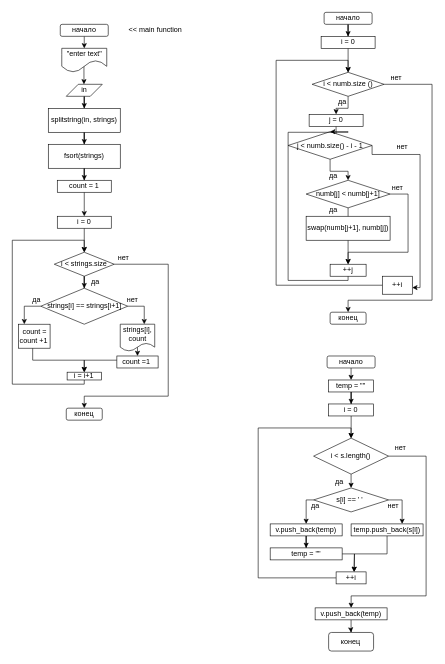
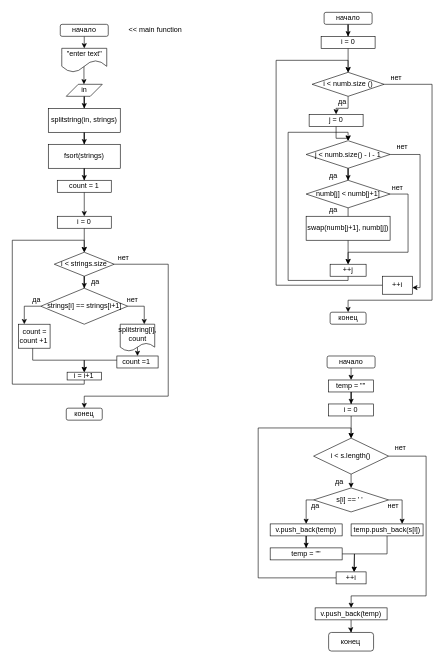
  <mxCell id="0" />
  <mxCell id="1" parent="0" />
  <mxCell id="2" value="" style="edgeStyle=orthogonalEdgeStyle;rounded=0;orthogonalLoop=1;jettySize=auto;html=1;" parent="1" source="3" edge="1"><mxGeometry relative="1" as="geometry"><mxPoint x="140" y="80" as="targetPoint" /></mxGeometry></mxCell>
  <mxCell id="3" value="&lt;font style=&quot;font-size: 12px&quot;&gt;начало&lt;/font&gt;" style="rounded=1;whiteSpace=wrap;html=1;fontSize=12;glass=0;strokeWidth=1;shadow=0;" parent="1" vertex="1"><mxGeometry x="100" y="40" width="80" height="20" as="geometry" /></mxCell>
  <mxCell id="4" value="" style="edgeStyle=orthogonalEdgeStyle;rounded=0;orthogonalLoop=1;jettySize=auto;html=1;fontSize=12;exitX=0.493;exitY=0.725;exitDx=0;exitDy=0;exitPerimeter=0;" edge="1" parent="1" source="5" target="7"><mxGeometry relative="1" as="geometry" /></mxCell>
  <mxCell id="5" value="&quot;enter text&quot;" style="shape=document;whiteSpace=wrap;html=1;boundedLbl=1;fontSize=12;size=0.5;" vertex="1" parent="1"><mxGeometry x="102.5" y="80" width="75" height="40" as="geometry" /></mxCell>
  <mxCell id="6" value="" style="edgeStyle=orthogonalEdgeStyle;rounded=0;orthogonalLoop=1;jettySize=auto;html=1;fontSize=12;" edge="1" parent="1" source="7" target="9"><mxGeometry relative="1" as="geometry" /></mxCell>
  <mxCell id="7" value="in" style="shape=parallelogram;perimeter=parallelogramPerimeter;whiteSpace=wrap;html=1;fixedSize=1;" vertex="1" parent="1"><mxGeometry x="110" y="140" width="60" height="20" as="geometry" /></mxCell>
  <mxCell id="8" value="" style="edgeStyle=orthogonalEdgeStyle;rounded=0;orthogonalLoop=1;jettySize=auto;html=1;fontSize=12;" edge="1" parent="1" source="9" target="11"><mxGeometry relative="1" as="geometry" /></mxCell>
  <mxCell id="9" value="splitstring(in, strings)" style="whiteSpace=wrap;html=1;" vertex="1" parent="1"><mxGeometry x="80" y="180" width="120" height="40" as="geometry" /></mxCell>
  <mxCell id="10" value="" style="edgeStyle=orthogonalEdgeStyle;rounded=0;orthogonalLoop=1;jettySize=auto;html=1;fontSize=12;" edge="1" parent="1" source="11" target="13"><mxGeometry relative="1" as="geometry" /></mxCell>
  <mxCell id="11" value="fsort(strings)" style="whiteSpace=wrap;html=1;" vertex="1" parent="1"><mxGeometry x="80" y="240" width="120" height="40" as="geometry" /></mxCell>
  <mxCell id="12" value="" style="edgeStyle=orthogonalEdgeStyle;rounded=0;orthogonalLoop=1;jettySize=auto;html=1;fontSize=12;" edge="1" parent="1" source="13" target="15"><mxGeometry relative="1" as="geometry" /></mxCell>
  <mxCell id="13" value="count = 1" style="whiteSpace=wrap;html=1;" vertex="1" parent="1"><mxGeometry x="95" y="300" width="90" height="20" as="geometry" /></mxCell>
  <mxCell id="14" value="" style="edgeStyle=orthogonalEdgeStyle;rounded=0;orthogonalLoop=1;jettySize=auto;html=1;fontSize=12;" edge="1" parent="1" source="15" target="18"><mxGeometry relative="1" as="geometry" /></mxCell>
  <mxCell id="15" value="i = 0" style="whiteSpace=wrap;html=1;" vertex="1" parent="1"><mxGeometry x="95" y="360" width="90" height="20" as="geometry" /></mxCell>
  <mxCell id="16" value="" style="edgeStyle=orthogonalEdgeStyle;rounded=0;orthogonalLoop=1;jettySize=auto;html=1;fontSize=12;" edge="1" parent="1" source="18" target="21"><mxGeometry relative="1" as="geometry" /></mxCell>
  <mxCell id="17" style="edgeStyle=orthogonalEdgeStyle;rounded=0;orthogonalLoop=1;jettySize=auto;html=1;fontSize=12;" edge="1" parent="1" source="18"><mxGeometry relative="1" as="geometry"><mxPoint x="140" y="680" as="targetPoint" /><Array as="points"><mxPoint x="280" y="440" /><mxPoint x="280" y="660" /><mxPoint x="140" y="660" /></Array></mxGeometry></mxCell>
  <mxCell id="18" value="i &amp;lt; strings.size" style="rhombus;whiteSpace=wrap;html=1;" vertex="1" parent="1"><mxGeometry x="90" y="420" width="100" height="40" as="geometry" /></mxCell>
  <mxCell id="19" style="edgeStyle=orthogonalEdgeStyle;rounded=0;orthogonalLoop=1;jettySize=auto;html=1;fontSize=12;" edge="1" parent="1" source="21"><mxGeometry relative="1" as="geometry"><mxPoint x="40" y="540" as="targetPoint" /><Array as="points"><mxPoint x="40" y="510" /></Array></mxGeometry></mxCell>
  <mxCell id="20" style="edgeStyle=orthogonalEdgeStyle;rounded=0;orthogonalLoop=1;jettySize=auto;html=1;fontSize=12;" edge="1" parent="1" source="21"><mxGeometry relative="1" as="geometry"><mxPoint x="240" y="540" as="targetPoint" /><Array as="points"><mxPoint x="240" y="510" /><mxPoint x="240" y="540" /></Array></mxGeometry></mxCell>
  <mxCell id="21" value="strings[i] == strings[i+1]" style="rhombus;whiteSpace=wrap;html=1;" vertex="1" parent="1"><mxGeometry x="67.5" y="480" width="145" height="60" as="geometry" /></mxCell>
  <mxCell id="22" style="edgeStyle=orthogonalEdgeStyle;rounded=0;orthogonalLoop=1;jettySize=auto;html=1;fontSize=12;" edge="1" parent="1" source="23"><mxGeometry relative="1" as="geometry"><mxPoint x="140" y="620" as="targetPoint" /><Array as="points"><mxPoint x="54" y="600" /><mxPoint x="140" y="600" /></Array></mxGeometry></mxCell>
  <mxCell id="23" value="count = count&amp;nbsp;+1&amp;nbsp;" style="whiteSpace=wrap;html=1;" vertex="1" parent="1"><mxGeometry x="30.5" y="540" width="52.5" height="40" as="geometry" /></mxCell>
  <mxCell id="24" value="да" style="text;html=1;align=center;verticalAlign=middle;resizable=0;points=[];autosize=1;strokeColor=none;fillColor=none;fontSize=12;" vertex="1" parent="1"><mxGeometry x="40" y="490" width="40" height="20" as="geometry" /></mxCell>
  <mxCell id="25" value="да" style="text;html=1;align=center;verticalAlign=middle;resizable=0;points=[];autosize=1;strokeColor=none;fillColor=none;fontSize=12;" vertex="1" parent="1"><mxGeometry x="137.5" y="460" width="40" height="20" as="geometry" /></mxCell>
  <mxCell id="26" value="нет" style="text;html=1;align=center;verticalAlign=middle;resizable=0;points=[];autosize=1;strokeColor=none;fillColor=none;fontSize=12;" vertex="1" parent="1"><mxGeometry x="200" y="490" width="40" height="20" as="geometry" /></mxCell>
  <mxCell id="27" value="нет" style="text;html=1;align=center;verticalAlign=middle;resizable=0;points=[];autosize=1;strokeColor=none;fillColor=none;fontSize=12;" vertex="1" parent="1"><mxGeometry x="185" y="420" width="40" height="20" as="geometry" /></mxCell>
  <mxCell id="28" value="" style="edgeStyle=orthogonalEdgeStyle;rounded=0;orthogonalLoop=1;jettySize=auto;html=1;fontSize=12;exitX=0.5;exitY=0.5;exitDx=0;exitDy=0;exitPerimeter=0;entryX=0.5;entryY=0;entryDx=0;entryDy=0;" edge="1" parent="1" source="29" target="32"><mxGeometry relative="1" as="geometry"><mxPoint x="228.75" y="665" as="targetPoint" /></mxGeometry></mxCell>
- <mxCell id="29" value="strings[i], count" style="shape=document;whiteSpace=wrap;html=1;boundedLbl=1;fontSize=12;" vertex="1" parent="1"><mxGeometry x="200" y="540" width="57.5" height="45" as="geometry" /></mxCell>
+ <mxCell id="29" value="splitstring[i], count" style="shape=document;whiteSpace=wrap;html=1;boundedLbl=1;fontSize=12;" vertex="1" parent="1"><mxGeometry x="200" y="540" width="57.5" height="45" as="geometry" /></mxCell>
  <mxCell id="30" value="конец" style="rounded=1;whiteSpace=wrap;html=1;fontSize=12;" vertex="1" parent="1"><mxGeometry x="110" y="680" width="60" height="20" as="geometry" /></mxCell>
  <mxCell id="31" style="edgeStyle=orthogonalEdgeStyle;rounded=0;orthogonalLoop=1;jettySize=auto;html=1;fontSize=12;" edge="1" parent="1" source="32"><mxGeometry relative="1" as="geometry"><mxPoint x="140" y="620" as="targetPoint" /><Array as="points"><mxPoint x="140" y="600" /></Array></mxGeometry></mxCell>
  <mxCell id="32" value="count =1&amp;nbsp;" style="whiteSpace=wrap;html=1;" vertex="1" parent="1"><mxGeometry x="194.38" y="593" width="68.75" height="20" as="geometry" /></mxCell>
  <mxCell id="33" style="edgeStyle=orthogonalEdgeStyle;rounded=0;orthogonalLoop=1;jettySize=auto;html=1;fontSize=12;" edge="1" parent="1" source="34"><mxGeometry relative="1" as="geometry"><mxPoint x="140" y="420" as="targetPoint" /><Array as="points"><mxPoint x="140" y="640" /><mxPoint x="20" y="640" /><mxPoint x="20" y="400" /><mxPoint x="140" y="400" /></Array></mxGeometry></mxCell>
  <mxCell id="34" value="i = i+1" style="whiteSpace=wrap;html=1;fontSize=12;" vertex="1" parent="1"><mxGeometry x="111.41" y="620" width="57.19" height="13" as="geometry" /></mxCell>
  <mxCell id="35" value="" style="edgeStyle=orthogonalEdgeStyle;rounded=0;orthogonalLoop=1;jettySize=auto;html=1;fontSize=12;" edge="1" parent="1" source="36" target="38"><mxGeometry relative="1" as="geometry" /></mxCell>
  <mxCell id="36" value="&lt;font style=&quot;font-size: 12px&quot;&gt;начало&lt;/font&gt;" style="rounded=1;whiteSpace=wrap;html=1;fontSize=12;glass=0;strokeWidth=1;shadow=0;" vertex="1" parent="1"><mxGeometry x="539.94" y="20" width="80" height="20" as="geometry" /></mxCell>
  <mxCell id="37" value="" style="edgeStyle=orthogonalEdgeStyle;rounded=0;orthogonalLoop=1;jettySize=auto;html=1;fontSize=12;" edge="1" parent="1" source="38" target="41"><mxGeometry relative="1" as="geometry" /></mxCell>
  <mxCell id="38" value="i = 0" style="whiteSpace=wrap;html=1;" vertex="1" parent="1"><mxGeometry x="534.94" y="60" width="90" height="20" as="geometry" /></mxCell>
  <mxCell id="39" value="" style="edgeStyle=orthogonalEdgeStyle;rounded=0;orthogonalLoop=1;jettySize=auto;html=1;fontSize=12;entryX=0.5;entryY=0;entryDx=0;entryDy=0;" edge="1" parent="1" source="41" target="43"><mxGeometry relative="1" as="geometry"><mxPoint x="579.94" y="240" as="targetPoint" /></mxGeometry></mxCell>
  <mxCell id="40" style="edgeStyle=orthogonalEdgeStyle;rounded=0;orthogonalLoop=1;jettySize=auto;html=1;fontSize=12;entryX=0.5;entryY=0;entryDx=0;entryDy=0;" edge="1" parent="1" source="41" target="44"><mxGeometry relative="1" as="geometry"><mxPoint x="579.94" y="440" as="targetPoint" /><Array as="points"><mxPoint x="719.94" y="140" /><mxPoint x="719.94" y="500" /><mxPoint x="579.94" y="500" /></Array></mxGeometry></mxCell>
  <mxCell id="41" value="i &amp;lt; numb.size ()" style="rhombus;whiteSpace=wrap;html=1;" vertex="1" parent="1"><mxGeometry x="519.94" y="120" width="120" height="40" as="geometry" /></mxCell>
  <mxCell id="42" value="" style="edgeStyle=orthogonalEdgeStyle;rounded=0;orthogonalLoop=1;jettySize=auto;html=1;fontSize=12;" edge="1" parent="1" source="43" target="48"><mxGeometry relative="1" as="geometry" /></mxCell>
  <mxCell id="43" value="j = 0" style="whiteSpace=wrap;html=1;" vertex="1" parent="1"><mxGeometry x="514.94" y="190" width="90" height="20" as="geometry" /></mxCell>
  <mxCell id="44" value="конец" style="rounded=1;whiteSpace=wrap;html=1;fontSize=12;" vertex="1" parent="1"><mxGeometry x="549.94" y="520" width="60" height="20" as="geometry" /></mxCell>
  <mxCell id="45" value="" style="edgeStyle=orthogonalEdgeStyle;rounded=0;orthogonalLoop=1;jettySize=auto;html=1;fontSize=12;" edge="1" parent="1" source="48" target="51"><mxGeometry relative="1" as="geometry" /></mxCell>
  <mxCell id="46" style="edgeStyle=orthogonalEdgeStyle;rounded=0;orthogonalLoop=1;jettySize=auto;html=1;exitX=1;exitY=0.5;exitDx=0;exitDy=0;fontSize=12;entryX=0.5;entryY=0;entryDx=0;entryDy=0;startArrow=none;" edge="1" parent="1" source="62" target="41"><mxGeometry relative="1" as="geometry"><mxPoint x="479.94" y="180" as="targetPoint" /><Array as="points"><mxPoint x="459.94" y="100" /><mxPoint x="579.94" y="100" /></Array></mxGeometry></mxCell>
  <mxCell id="47" style="edgeStyle=orthogonalEdgeStyle;rounded=0;orthogonalLoop=1;jettySize=auto;html=1;exitX=1;exitY=0.5;exitDx=0;exitDy=0;fontSize=12;" edge="1" parent="1" source="48" target="62"><mxGeometry relative="1" as="geometry"><mxPoint x="699.94" y="480" as="targetPoint" /><Array as="points"><mxPoint x="699.94" y="257" /><mxPoint x="699.94" y="479" /></Array></mxGeometry></mxCell>
- <mxCell id="48" value="j &amp;lt; numb.size() - i - 1" style="rhombus;whiteSpace=wrap;html=1;" vertex="1" parent="1"><mxGeometry x="479.94" y="219" width="140" height="46" as="geometry" /></mxCell>
+ <mxCell id="48" value="j &amp;lt; numb.size() - i - 1" style="rhombus;whiteSpace=wrap;html=1;" vertex="1" parent="1"><mxGeometry x="509.94" y="234" width="140" height="46" as="geometry" /></mxCell>
  <mxCell id="49" value="" style="edgeStyle=orthogonalEdgeStyle;rounded=0;orthogonalLoop=1;jettySize=auto;html=1;fontSize=12;" edge="1" parent="1" source="51"><mxGeometry relative="1" as="geometry"><mxPoint x="579.94" y="360" as="targetPoint" /></mxGeometry></mxCell>
  <mxCell id="50" style="edgeStyle=orthogonalEdgeStyle;rounded=0;orthogonalLoop=1;jettySize=auto;html=1;fontSize=12;" edge="1" parent="1" source="51"><mxGeometry relative="1" as="geometry"><mxPoint x="579.94" y="440" as="targetPoint" /><Array as="points"><mxPoint x="679.94" y="323" /><mxPoint x="679.94" y="420" /><mxPoint x="579.94" y="420" /></Array></mxGeometry></mxCell>
  <mxCell id="51" value="numb[j] &amp;lt; numb[j+1]" style="rhombus;whiteSpace=wrap;html=1;" vertex="1" parent="1"><mxGeometry x="509.94" y="300" width="140" height="46" as="geometry" /></mxCell>
  <mxCell id="52" value="" style="edgeStyle=orthogonalEdgeStyle;rounded=0;orthogonalLoop=1;jettySize=auto;html=1;fontSize=12;" edge="1" parent="1" source="53"><mxGeometry relative="1" as="geometry"><mxPoint x="579.94" y="440" as="targetPoint" /></mxGeometry></mxCell>
  <mxCell id="53" value="swap(numb[j+1], numb[j])" style="rounded=0;whiteSpace=wrap;html=1;fontSize=12;" vertex="1" parent="1"><mxGeometry x="509.94" y="360" width="140" height="40" as="geometry" /></mxCell>
  <mxCell id="54" value="нет" style="text;html=1;align=center;verticalAlign=middle;resizable=0;points=[];autosize=1;strokeColor=none;fillColor=none;fontSize=12;" vertex="1" parent="1"><mxGeometry x="641.94" y="303" width="40" height="20" as="geometry" /></mxCell>
  <mxCell id="55" value="нет" style="text;html=1;align=center;verticalAlign=middle;resizable=0;points=[];autosize=1;strokeColor=none;fillColor=none;fontSize=12;" vertex="1" parent="1"><mxGeometry x="649.94" y="234" width="40" height="20" as="geometry" /></mxCell>
  <mxCell id="56" value="нет" style="text;html=1;align=center;verticalAlign=middle;resizable=0;points=[];autosize=1;strokeColor=none;fillColor=none;fontSize=12;" vertex="1" parent="1"><mxGeometry x="639.94" y="120" width="40" height="20" as="geometry" /></mxCell>
  <mxCell id="57" value="да" style="text;html=1;align=center;verticalAlign=middle;resizable=0;points=[];autosize=1;strokeColor=none;fillColor=none;fontSize=12;" vertex="1" parent="1"><mxGeometry x="534.94" y="340" width="40" height="20" as="geometry" /></mxCell>
  <mxCell id="58" value="да" style="text;html=1;align=center;verticalAlign=middle;resizable=0;points=[];autosize=1;strokeColor=none;fillColor=none;fontSize=12;" vertex="1" parent="1"><mxGeometry x="534.94" y="283" width="40" height="20" as="geometry" /></mxCell>
  <mxCell id="59" value="да" style="text;html=1;align=center;verticalAlign=middle;resizable=0;points=[];autosize=1;strokeColor=none;fillColor=none;fontSize=12;" vertex="1" parent="1"><mxGeometry x="549.94" y="160" width="40" height="20" as="geometry" /></mxCell>
  <mxCell id="60" style="edgeStyle=orthogonalEdgeStyle;rounded=0;orthogonalLoop=1;jettySize=auto;html=1;fontSize=12;entryX=0.5;entryY=0;entryDx=0;entryDy=0;" edge="1" parent="1" target="48"><mxGeometry relative="1" as="geometry"><mxPoint x="479.94" y="307" as="targetPoint" /><mxPoint x="579.94" y="447" as="sourcePoint" /><Array as="points"><mxPoint x="579.94" y="467" /><mxPoint x="479.94" y="467" /><mxPoint x="479.94" y="220" /><mxPoint x="579.94" y="220" /></Array></mxGeometry></mxCell>
  <mxCell id="61" value="++j" style="rounded=0;whiteSpace=wrap;html=1;fontSize=12;" vertex="1" parent="1"><mxGeometry x="549.94" y="440" width="60" height="20" as="geometry" /></mxCell>
  <mxCell id="62" value="++i" style="rounded=0;whiteSpace=wrap;html=1;fontSize=12;" vertex="1" parent="1"><mxGeometry x="636.94" y="460" width="50" height="30" as="geometry" /></mxCell>
  <mxCell id="63" value="&amp;lt;&amp;lt; main function&amp;nbsp;" style="text;html=1;align=center;verticalAlign=middle;resizable=0;points=[];autosize=1;strokeColor=none;fillColor=none;fontSize=12;" vertex="1" parent="1"><mxGeometry x="200" y="40" width="120" height="20" as="geometry" /></mxCell>
  <mxCell id="64" value="" style="edgeStyle=orthogonalEdgeStyle;rounded=0;orthogonalLoop=1;jettySize=auto;html=1;fontSize=12;" edge="1" parent="1" source="65" target="67"><mxGeometry relative="1" as="geometry" /></mxCell>
  <mxCell id="65" value="&lt;font style=&quot;font-size: 12px&quot;&gt;начало&lt;/font&gt;" style="rounded=1;whiteSpace=wrap;html=1;fontSize=12;glass=0;strokeWidth=1;shadow=0;" vertex="1" parent="1"><mxGeometry x="544.92" y="593" width="80" height="20" as="geometry" /></mxCell>
  <mxCell id="66" value="" style="edgeStyle=orthogonalEdgeStyle;rounded=0;orthogonalLoop=1;jettySize=auto;html=1;fontSize=12;" edge="1" parent="1" source="67" target="69"><mxGeometry relative="1" as="geometry" /></mxCell>
  <mxCell id="67" value="temp = &quot;&quot;" style="rounded=0;whiteSpace=wrap;html=1;fontSize=12;" vertex="1" parent="1"><mxGeometry x="547.45" y="633" width="74.94" height="20" as="geometry" /></mxCell>
  <mxCell id="68" value="" style="edgeStyle=orthogonalEdgeStyle;rounded=0;orthogonalLoop=1;jettySize=auto;html=1;fontSize=12;" edge="1" parent="1" source="69" target="72"><mxGeometry relative="1" as="geometry" /></mxCell>
  <mxCell id="69" value="i = 0" style="rounded=0;whiteSpace=wrap;html=1;fontSize=12;" vertex="1" parent="1"><mxGeometry x="547.45" y="673" width="74.94" height="20" as="geometry" /></mxCell>
  <mxCell id="70" value="" style="edgeStyle=orthogonalEdgeStyle;rounded=0;orthogonalLoop=1;jettySize=auto;html=1;fontSize=12;entryX=0.5;entryY=0;entryDx=0;entryDy=0;" edge="1" parent="1" source="72" target="75"><mxGeometry relative="1" as="geometry" /></mxCell>
  <mxCell id="71" style="edgeStyle=orthogonalEdgeStyle;rounded=0;orthogonalLoop=1;jettySize=auto;html=1;fontSize=12;" edge="1" parent="1" source="72"><mxGeometry relative="1" as="geometry"><mxPoint x="584.98" y="1013" as="targetPoint" /><Array as="points"><mxPoint x="709.98" y="760" /><mxPoint x="709.98" y="993" /><mxPoint x="584.98" y="993" /></Array></mxGeometry></mxCell>
  <mxCell id="72" value="i &amp;lt; s.length()" style="rhombus;whiteSpace=wrap;html=1;rounded=0;" vertex="1" parent="1"><mxGeometry x="522.39" y="730" width="125.06" height="60" as="geometry" /></mxCell>
  <mxCell id="73" style="edgeStyle=orthogonalEdgeStyle;rounded=0;orthogonalLoop=1;jettySize=auto;html=1;fontSize=12;" edge="1" parent="1" source="75"><mxGeometry relative="1" as="geometry"><mxPoint x="509.98" y="873" as="targetPoint" /><Array as="points"><mxPoint x="509.98" y="833" /><mxPoint x="509.98" y="873" /></Array></mxGeometry></mxCell>
  <mxCell id="74" style="edgeStyle=orthogonalEdgeStyle;rounded=0;orthogonalLoop=1;jettySize=auto;html=1;entryX=0.709;entryY=0;entryDx=0;entryDy=0;entryPerimeter=0;fontSize=12;" edge="1" parent="1" source="75" target="79"><mxGeometry relative="1" as="geometry"><Array as="points"><mxPoint x="669.98" y="833" /></Array></mxGeometry></mxCell>
  <mxCell id="75" value="s[i] == ' '&amp;nbsp;" style="rhombus;whiteSpace=wrap;html=1;rounded=0;" vertex="1" parent="1"><mxGeometry x="522.39" y="813" width="125.06" height="40" as="geometry" /></mxCell>
  <mxCell id="76" value="" style="edgeStyle=orthogonalEdgeStyle;rounded=0;orthogonalLoop=1;jettySize=auto;html=1;fontSize=12;" edge="1" parent="1" source="77" target="81"><mxGeometry relative="1" as="geometry" /></mxCell>
  <mxCell id="77" value="v.push_back(temp)" style="rounded=0;whiteSpace=wrap;html=1;fontSize=12;" vertex="1" parent="1"><mxGeometry x="449.98" y="873" width="120" height="20" as="geometry" /></mxCell>
  <mxCell id="78" style="edgeStyle=orthogonalEdgeStyle;rounded=0;orthogonalLoop=1;jettySize=auto;html=1;fontSize=12;" edge="1" parent="1" source="79"><mxGeometry relative="1" as="geometry"><mxPoint x="589.98" y="953" as="targetPoint" /></mxGeometry></mxCell>
  <mxCell id="79" value="temp.push_back(s[i])" style="rounded=0;whiteSpace=wrap;html=1;fontSize=12;" vertex="1" parent="1"><mxGeometry x="584.92" y="873" width="120" height="20" as="geometry" /></mxCell>
  <mxCell id="80" style="edgeStyle=orthogonalEdgeStyle;rounded=0;orthogonalLoop=1;jettySize=auto;html=1;fontSize=12;" edge="1" parent="1" source="81"><mxGeometry relative="1" as="geometry"><mxPoint x="589.98" y="953" as="targetPoint" /></mxGeometry></mxCell>
  <mxCell id="81" value="temp = &quot;&quot;" style="rounded=0;whiteSpace=wrap;html=1;fontSize=12;" vertex="1" parent="1"><mxGeometry x="449.98" y="913" width="120" height="20" as="geometry" /></mxCell>
  <mxCell id="82" style="edgeStyle=orthogonalEdgeStyle;rounded=0;orthogonalLoop=1;jettySize=auto;html=1;fontSize=12;entryX=0.5;entryY=0;entryDx=0;entryDy=0;" edge="1" parent="1" source="83" target="72"><mxGeometry relative="1" as="geometry"><mxPoint x="529.98" y="713" as="targetPoint" /><Array as="points"><mxPoint x="429.98" y="963" /><mxPoint x="429.98" y="713" /><mxPoint x="584.98" y="713" /></Array></mxGeometry></mxCell>
  <mxCell id="83" value="++i" style="rounded=0;whiteSpace=wrap;html=1;fontSize=12;" vertex="1" parent="1"><mxGeometry x="559.92" y="953" width="50" height="20" as="geometry" /></mxCell>
  <mxCell id="84" value="нет" style="text;html=1;align=center;verticalAlign=middle;resizable=0;points=[];autosize=1;strokeColor=none;fillColor=none;fontSize=12;" vertex="1" parent="1"><mxGeometry x="634.92" y="833" width="40" height="20" as="geometry" /></mxCell>
  <mxCell id="85" value="нет" style="text;html=1;align=center;verticalAlign=middle;resizable=0;points=[];autosize=1;strokeColor=none;fillColor=none;fontSize=12;" vertex="1" parent="1"><mxGeometry x="646.92" y="736" width="40" height="20" as="geometry" /></mxCell>
  <mxCell id="86" value="да" style="text;html=1;align=center;verticalAlign=middle;resizable=0;points=[];autosize=1;strokeColor=none;fillColor=none;fontSize=12;" vertex="1" parent="1"><mxGeometry x="504.92" y="833" width="40" height="20" as="geometry" /></mxCell>
  <mxCell id="87" value="да" style="text;html=1;align=center;verticalAlign=middle;resizable=0;points=[];autosize=1;strokeColor=none;fillColor=none;fontSize=12;" vertex="1" parent="1"><mxGeometry x="544.92" y="793" width="40" height="20" as="geometry" /></mxCell>
  <mxCell id="88" value="" style="edgeStyle=orthogonalEdgeStyle;rounded=0;orthogonalLoop=1;jettySize=auto;html=1;fontSize=12;" edge="1" parent="1" source="89" target="90"><mxGeometry relative="1" as="geometry" /></mxCell>
  <mxCell id="89" value="v.push_back(temp)" style="rounded=0;whiteSpace=wrap;html=1;fontSize=12;" vertex="1" parent="1"><mxGeometry x="524.92" y="1013" width="120" height="20" as="geometry" /></mxCell>
  <mxCell id="90" value="конец" style="rounded=1;whiteSpace=wrap;html=1;fontSize=12;" vertex="1" parent="1"><mxGeometry x="547.45" y="1054" width="74.94" height="31" as="geometry" /></mxCell>
